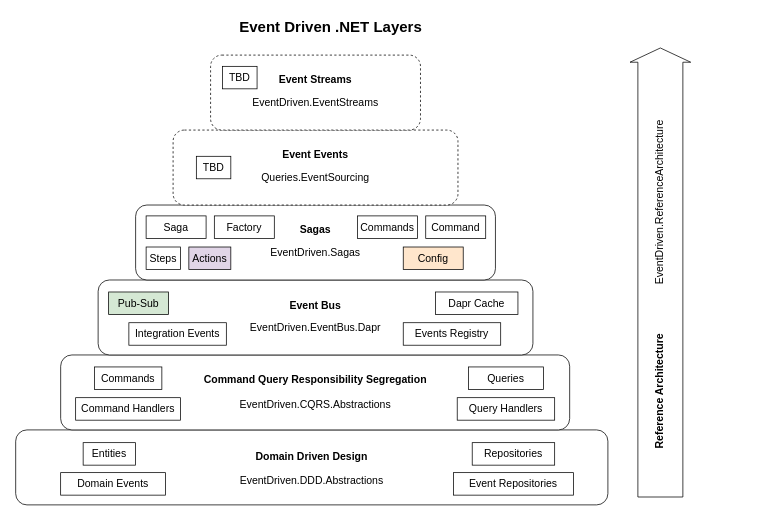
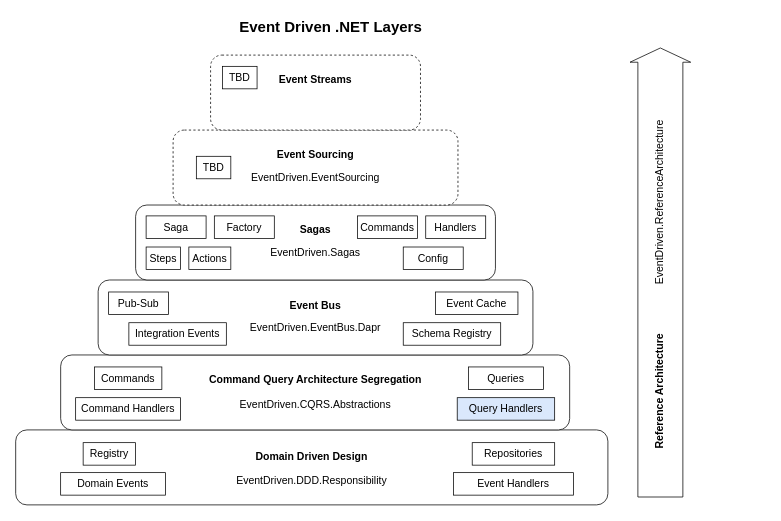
  <mxCell id="0" />
  <mxCell id="1" parent="0" />
  <mxCell id="2" value="" style="rounded=1;whiteSpace=wrap;html=1;" parent="1" vertex="1"><mxGeometry x="20" y="573" width="790" height="100" as="geometry" /></mxCell>
  <mxCell id="3" value="Domain Driven Design" style="text;html=1;strokeColor=none;fillColor=none;align=center;verticalAlign=middle;whiteSpace=wrap;rounded=0;fontSize=14;fontStyle=1;fontColor=#000000;" parent="1" vertex="1"><mxGeometry x="20" y="594" width="790" height="30" as="geometry" /></mxCell>
- <mxCell id="4" value="EventDriven.DDD.Abstractions" style="text;html=1;strokeColor=none;fillColor=none;align=center;verticalAlign=middle;whiteSpace=wrap;rounded=0;fontSize=14;fontStyle=0;fontColor=#000000;" parent="1" vertex="1"><mxGeometry x="20" y="626" width="790" height="30" as="geometry" /></mxCell>
- <mxCell id="5" value="Entities" style="rounded=0;whiteSpace=wrap;html=1;fontSize=14;" parent="1" vertex="1"><mxGeometry x="110" y="590" width="70" height="30" as="geometry" /></mxCell>
+ <mxCell id="4" value="EventDriven.DDD.Responsibility" style="text;html=1;strokeColor=none;fillColor=none;align=center;verticalAlign=middle;whiteSpace=wrap;rounded=0;fontSize=14;fontStyle=0;fontColor=#000000;" parent="1" vertex="1"><mxGeometry x="20" y="626" width="790" height="30" as="geometry" /></mxCell>
+ <mxCell id="5" value="Registry" style="rounded=0;whiteSpace=wrap;html=1;fontSize=14;" parent="1" vertex="1"><mxGeometry x="110" y="590" width="70" height="30" as="geometry" /></mxCell>
  <mxCell id="6" value="Domain Events" style="rounded=0;whiteSpace=wrap;html=1;fontSize=14;" parent="1" vertex="1"><mxGeometry x="80" y="630" width="140" height="30" as="geometry" /></mxCell>
  <mxCell id="7" value="Repositories" style="rounded=0;whiteSpace=wrap;html=1;fontSize=14;" parent="1" vertex="1"><mxGeometry x="629" y="590" width="110" height="30" as="geometry" /></mxCell>
- <mxCell id="8" value="Event Repositories" style="rounded=0;whiteSpace=wrap;html=1;fontSize=14;" parent="1" vertex="1"><mxGeometry x="604" y="630" width="160" height="30" as="geometry" /></mxCell>
+ <mxCell id="8" value="Event Handlers" style="rounded=0;whiteSpace=wrap;html=1;fontSize=14;" parent="1" vertex="1"><mxGeometry x="604" y="630" width="160" height="30" as="geometry" /></mxCell>
  <mxCell id="9" value="" style="rounded=1;whiteSpace=wrap;html=1;" parent="1" vertex="1"><mxGeometry x="80" y="473" width="679" height="100" as="geometry" /></mxCell>
- <mxCell id="10" value="Command Query Responsibility Segregation" style="text;html=1;strokeColor=none;fillColor=none;align=center;verticalAlign=middle;whiteSpace=wrap;rounded=0;fontSize=14;fontStyle=1;fontColor=#000000;" parent="1" vertex="1"><mxGeometry x="80" y="491" width="680" height="30" as="geometry" /></mxCell>
+ <mxCell id="10" value="Command Query Architecture Segregation" style="text;html=1;strokeColor=none;fillColor=none;align=center;verticalAlign=middle;whiteSpace=wrap;rounded=0;fontSize=14;fontStyle=1;fontColor=#000000;" parent="1" vertex="1"><mxGeometry x="80" y="491" width="680" height="30" as="geometry" /></mxCell>
  <mxCell id="11" value="" style="rounded=1;whiteSpace=wrap;html=1;" parent="1" vertex="1"><mxGeometry x="130" y="373" width="580" height="100" as="geometry" /></mxCell>
  <mxCell id="12" value="Event Bus" style="text;html=1;strokeColor=none;fillColor=none;align=center;verticalAlign=middle;whiteSpace=wrap;rounded=0;fontSize=14;fontStyle=1;fontColor=#000000;" parent="1" vertex="1"><mxGeometry x="130" y="392" width="580" height="30" as="geometry" /></mxCell>
  <mxCell id="13" value="EventDriven.EventBus.Dapr" style="text;html=1;strokeColor=none;fillColor=none;align=center;verticalAlign=middle;whiteSpace=wrap;rounded=0;fontSize=14;fontStyle=0;fontColor=#000000;" parent="1" vertex="1"><mxGeometry x="130" y="422" width="580" height="30" as="geometry" /></mxCell>
- <mxCell id="14" value="Pub-Sub" style="rounded=0;whiteSpace=wrap;html=1;fontSize=14;fillColor=#d5e8d4;" parent="1" vertex="1"><mxGeometry x="144" y="389" width="80" height="30" as="geometry" /></mxCell>
- <mxCell id="15" value="Dapr Cache" style="rounded=0;whiteSpace=wrap;html=1;fontSize=14;" parent="1" vertex="1"><mxGeometry x="580" y="389" width="110" height="30" as="geometry" /></mxCell>
- <mxCell id="16" value="Events Registry" style="rounded=0;whiteSpace=wrap;html=1;fontSize=14;" parent="1" vertex="1"><mxGeometry x="537" y="430" width="130" height="30" as="geometry" /></mxCell>
+ <mxCell id="14" value="Pub-Sub" style="rounded=0;whiteSpace=wrap;html=1;fontSize=14;" parent="1" vertex="1"><mxGeometry x="144" y="389" width="80" height="30" as="geometry" /></mxCell>
+ <mxCell id="15" value="Event Cache" style="rounded=0;whiteSpace=wrap;html=1;fontSize=14;" parent="1" vertex="1"><mxGeometry x="580" y="389" width="110" height="30" as="geometry" /></mxCell>
+ <mxCell id="16" value="Schema Registry" style="rounded=0;whiteSpace=wrap;html=1;fontSize=14;" parent="1" vertex="1"><mxGeometry x="537" y="430" width="130" height="30" as="geometry" /></mxCell>
  <mxCell id="17" value="Integration Events" style="rounded=0;whiteSpace=wrap;html=1;fontSize=14;" parent="1" vertex="1"><mxGeometry x="171" y="430" width="130" height="30" as="geometry" /></mxCell>
  <mxCell id="18" value="" style="rounded=1;whiteSpace=wrap;html=1;" parent="1" vertex="1"><mxGeometry x="180" y="273" width="480" height="100" as="geometry" /></mxCell>
  <mxCell id="19" value="Sagas" style="text;html=1;strokeColor=none;fillColor=none;align=center;verticalAlign=middle;whiteSpace=wrap;rounded=0;fontSize=14;fontStyle=1;fontColor=#000000;" parent="1" vertex="1"><mxGeometry x="180" y="291" width="480" height="30" as="geometry" /></mxCell>
  <mxCell id="20" value="EventDriven.Sagas" style="text;html=1;strokeColor=none;fillColor=none;align=center;verticalAlign=middle;whiteSpace=wrap;rounded=0;fontSize=14;fontStyle=0;fontColor=#000000;" parent="1" vertex="1"><mxGeometry x="180" y="321" width="480" height="30" as="geometry" /></mxCell>
  <mxCell id="21" value="Saga" style="rounded=0;whiteSpace=wrap;html=1;fontSize=14;" parent="1" vertex="1"><mxGeometry x="194" y="287.5" width="80" height="30" as="geometry" /></mxCell>
- <mxCell id="22" value="Config" style="rounded=0;whiteSpace=wrap;html=1;fontSize=14;fillColor=#ffe6cc;" parent="1" vertex="1"><mxGeometry x="537" y="329" width="80" height="30" as="geometry" /></mxCell>
+ <mxCell id="22" value="Config" style="rounded=0;whiteSpace=wrap;html=1;fontSize=14;" parent="1" vertex="1"><mxGeometry x="537" y="329" width="80" height="30" as="geometry" /></mxCell>
  <mxCell id="23" value="Commands" style="rounded=0;whiteSpace=wrap;html=1;fontSize=14;" parent="1" vertex="1"><mxGeometry x="476" y="287.5" width="80" height="30" as="geometry" /></mxCell>
- <mxCell id="24" value="Command" style="rounded=0;whiteSpace=wrap;html=1;fontSize=14;" parent="1" vertex="1"><mxGeometry x="567" y="287.5" width="80" height="30" as="geometry" /></mxCell>
+ <mxCell id="24" value="Handlers" style="rounded=0;whiteSpace=wrap;html=1;fontSize=14;" parent="1" vertex="1"><mxGeometry x="567" y="287.5" width="80" height="30" as="geometry" /></mxCell>
  <mxCell id="25" value="Steps" style="rounded=0;whiteSpace=wrap;html=1;fontSize=14;" parent="1" vertex="1"><mxGeometry x="194" y="329" width="46" height="30" as="geometry" /></mxCell>
- <mxCell id="26" value="Actions" style="rounded=0;whiteSpace=wrap;html=1;fontSize=14;fillColor=#e1d5e7;" parent="1" vertex="1"><mxGeometry x="251" y="329" width="56" height="30" as="geometry" /></mxCell>
+ <mxCell id="26" value="Actions" style="rounded=0;whiteSpace=wrap;html=1;fontSize=14;" parent="1" vertex="1"><mxGeometry x="251" y="329" width="56" height="30" as="geometry" /></mxCell>
  <mxCell id="27" value="Factory" style="rounded=0;whiteSpace=wrap;html=1;fontSize=14;" parent="1" vertex="1"><mxGeometry x="285" y="287.5" width="80" height="30" as="geometry" /></mxCell>
  <mxCell id="28" value="" style="rounded=1;whiteSpace=wrap;html=1;dashed=1;" parent="1" vertex="1"><mxGeometry x="230" y="173" width="380" height="100" as="geometry" /></mxCell>
- <mxCell id="29" value="Event Events" style="text;html=1;strokeColor=none;fillColor=none;align=center;verticalAlign=middle;whiteSpace=wrap;rounded=0;fontSize=14;fontStyle=1;fontColor=#000000;" parent="1" vertex="1"><mxGeometry x="230" y="191" width="380" height="30" as="geometry" /></mxCell>
- <mxCell id="30" value="Queries.EventSourcing" style="text;html=1;strokeColor=none;fillColor=none;align=center;verticalAlign=middle;whiteSpace=wrap;rounded=0;fontSize=14;fontStyle=0;fontColor=#000000;" parent="1" vertex="1"><mxGeometry x="230" y="221" width="380" height="30" as="geometry" /></mxCell>
+ <mxCell id="29" value="Event Sourcing" style="text;html=1;strokeColor=none;fillColor=none;align=center;verticalAlign=middle;whiteSpace=wrap;rounded=0;fontSize=14;fontStyle=1;fontColor=#000000;" parent="1" vertex="1"><mxGeometry x="230" y="191" width="380" height="30" as="geometry" /></mxCell>
+ <mxCell id="30" value="EventDriven.EventSourcing" style="text;html=1;strokeColor=none;fillColor=none;align=center;verticalAlign=middle;whiteSpace=wrap;rounded=0;fontSize=14;fontStyle=0;fontColor=#000000;" parent="1" vertex="1"><mxGeometry x="230" y="221" width="380" height="30" as="geometry" /></mxCell>
  <mxCell id="31" value="" style="rounded=1;whiteSpace=wrap;html=1;dashed=1;" parent="1" vertex="1"><mxGeometry x="280" y="73" width="280" height="100" as="geometry" /></mxCell>
  <mxCell id="32" value="Event Streams" style="text;html=1;strokeColor=none;fillColor=none;align=center;verticalAlign=middle;whiteSpace=wrap;rounded=0;fontSize=14;fontStyle=1;fontColor=#000000;" parent="1" vertex="1"><mxGeometry x="280" y="91" width="280" height="30" as="geometry" /></mxCell>
- <mxCell id="33" value="EventDriven.EventStreams" style="text;html=1;strokeColor=none;fillColor=none;align=center;verticalAlign=middle;whiteSpace=wrap;rounded=0;fontSize=14;fontStyle=0;fontColor=#000000;" parent="1" vertex="1"><mxGeometry x="280" y="121" width="280" height="30" as="geometry" /></mxCell>
  <mxCell id="34" value="TBD" style="rounded=0;whiteSpace=wrap;html=1;fontSize=14;" parent="1" vertex="1"><mxGeometry x="261" y="208" width="46" height="30" as="geometry" /></mxCell>
  <mxCell id="35" value="TBD" style="rounded=0;whiteSpace=wrap;html=1;fontSize=14;" parent="1" vertex="1"><mxGeometry x="296" y="88" width="46" height="30" as="geometry" /></mxCell>
  <mxCell id="36" value="" style="shape=flexArrow;endArrow=classic;html=1;rounded=0;fontSize=14;fontColor=#FF0000;width=60;" parent="1" edge="1"><mxGeometry width="50" height="50" relative="1" as="geometry"><mxPoint x="880" y="663" as="sourcePoint" /><mxPoint x="880" y="63" as="targetPoint" /></mxGeometry></mxCell>
  <mxCell id="37" value="Reference Architecture" style="text;html=1;strokeColor=none;fillColor=none;align=center;verticalAlign=middle;whiteSpace=wrap;rounded=0;fontSize=14;fontStyle=1;fontColor=#000000;rotation=-90;" parent="1" vertex="1"><mxGeometry x="739" y="506.5" width="280" height="30" as="geometry" /></mxCell>
  <mxCell id="38" value="EventDriven.ReferenceArchitecture" style="text;html=1;strokeColor=none;fillColor=none;align=center;verticalAlign=middle;whiteSpace=wrap;rounded=0;fontSize=14;fontStyle=0;fontColor=#000000;rotation=-90;" parent="1" vertex="1"><mxGeometry x="739" y="254.5" width="280" height="30" as="geometry" /></mxCell>
  <mxCell id="39" value="EventDriven.CQRS.Abstractions" style="text;html=1;strokeColor=none;fillColor=none;align=center;verticalAlign=middle;whiteSpace=wrap;rounded=0;fontSize=14;fontStyle=0;fontColor=#000000;" parent="1" vertex="1"><mxGeometry x="80" y="524" width="680" height="30" as="geometry" /></mxCell>
  <mxCell id="40" value="Commands" style="rounded=0;whiteSpace=wrap;html=1;fontSize=14;" vertex="1" parent="1"><mxGeometry x="125" y="489" width="90" height="30" as="geometry" /></mxCell>
  <mxCell id="41" value="Queries" style="rounded=0;whiteSpace=wrap;html=1;fontSize=14;" vertex="1" parent="1"><mxGeometry x="624" y="489" width="100" height="30" as="geometry" /></mxCell>
- <mxCell id="42" value="Query Handlers" style="rounded=0;whiteSpace=wrap;html=1;fontSize=14;" vertex="1" parent="1"><mxGeometry x="609" y="530" width="130" height="30" as="geometry" /></mxCell>
+ <mxCell id="42" value="Query Handlers" style="rounded=0;whiteSpace=wrap;html=1;fontSize=14;fillColor=#dae8fc;" vertex="1" parent="1"><mxGeometry x="609" y="530" width="130" height="30" as="geometry" /></mxCell>
  <mxCell id="43" value="Command Handlers" style="rounded=0;whiteSpace=wrap;html=1;fontSize=14;" vertex="1" parent="1"><mxGeometry x="100" y="530" width="140" height="30" as="geometry" /></mxCell>
  <mxCell id="44" value="&lt;b&gt;&lt;font style=&quot;font-size: 20px&quot;&gt;Event Driven .NET Layers&lt;/font&gt;&lt;/b&gt;" style="text;html=1;strokeColor=none;fillColor=none;align=center;verticalAlign=middle;whiteSpace=wrap;rounded=0;" vertex="1" parent="1"><mxGeometry x="46" y="20" width="789" height="30" as="geometry" /></mxCell>
